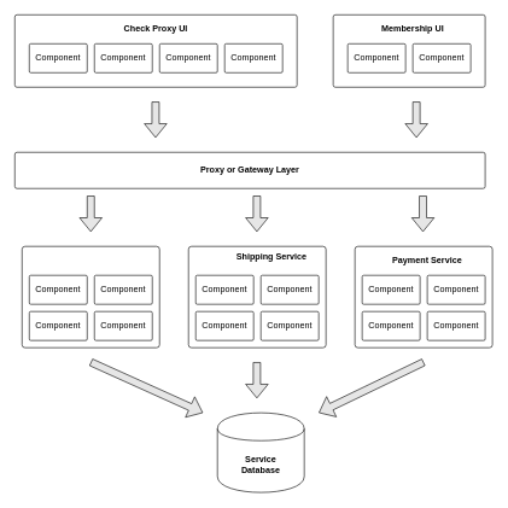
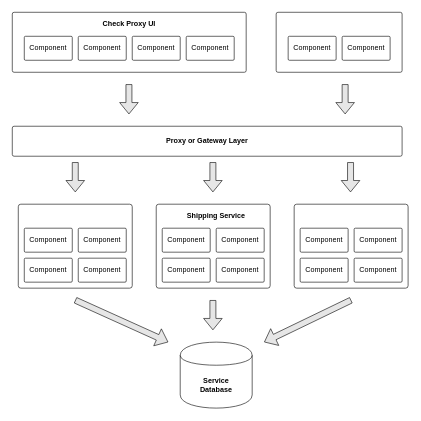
  <mxCell id="0" />
  <mxCell id="1" parent="0" />
  <mxCell id="2" value="Proxy or Gateway Layer" style="rounded=1;whiteSpace=wrap;html=1;fillColor=none;arcSize=6;fontStyle=1" vertex="1" parent="1"><mxGeometry x="20" y="210" width="650" height="50" as="geometry" /></mxCell>
  <mxCell id="3" style="edgeStyle=orthogonalEdgeStyle;rounded=0;orthogonalLoop=1;jettySize=auto;html=1;exitX=0.5;exitY=1;exitDx=0;exitDy=0;" edge="1" parent="1" source="2" target="2"><mxGeometry relative="1" as="geometry" /></mxCell>
  <mxCell id="4" value="" style="shape=flexArrow;endArrow=classic;html=1;labelBackgroundColor=none;strokeWidth=1;fillColor=#E6E6E6;" edge="1" parent="1"><mxGeometry width="50" height="50" relative="1" as="geometry"><mxPoint x="125" y="270" as="sourcePoint" /><mxPoint x="125" y="320" as="targetPoint" /></mxGeometry></mxCell>
  <mxCell id="5" value="" style="shape=flexArrow;endArrow=classic;html=1;labelBackgroundColor=none;strokeWidth=1;fillColor=#E6E6E6;" edge="1" parent="1"><mxGeometry width="50" height="50" relative="1" as="geometry"><mxPoint x="354.5" y="270" as="sourcePoint" /><mxPoint x="354.5" y="320" as="targetPoint" /></mxGeometry></mxCell>
  <mxCell id="6" value="" style="shape=flexArrow;endArrow=classic;html=1;labelBackgroundColor=none;strokeWidth=1;fillColor=#E6E6E6;" edge="1" parent="1"><mxGeometry width="50" height="50" relative="1" as="geometry"><mxPoint x="584" y="270" as="sourcePoint" /><mxPoint x="584" y="320" as="targetPoint" /></mxGeometry></mxCell>
  <mxCell id="7" value="" style="group" vertex="1" connectable="0" parent="1"><mxGeometry x="30" y="340" width="650" height="140" as="geometry" /></mxCell>
  <mxCell id="8" value="" style="group" vertex="1" connectable="0" parent="7"><mxGeometry width="190" height="140" as="geometry" /></mxCell>
  <mxCell id="9" value="" style="rounded=1;whiteSpace=wrap;html=1;fillColor=none;arcSize=3;" vertex="1" parent="8"><mxGeometry width="190" height="140" as="geometry" /></mxCell>
  <mxCell id="10" value="Component" style="rounded=1;whiteSpace=wrap;html=1;fillColor=none;arcSize=5;" vertex="1" parent="8"><mxGeometry x="10" y="40" width="80" height="40" as="geometry" /></mxCell>
  <mxCell id="11" value="Component" style="rounded=1;whiteSpace=wrap;html=1;fillColor=none;arcSize=5;" vertex="1" parent="8"><mxGeometry x="100" y="40" width="80" height="40" as="geometry" /></mxCell>
  <mxCell id="12" value="Component" style="rounded=1;whiteSpace=wrap;html=1;fillColor=none;arcSize=5;" vertex="1" parent="8"><mxGeometry x="10" y="90" width="80" height="40" as="geometry" /></mxCell>
  <mxCell id="13" value="Component" style="rounded=1;whiteSpace=wrap;html=1;fillColor=none;arcSize=5;" vertex="1" parent="8"><mxGeometry x="100" y="90" width="80" height="40" as="geometry" /></mxCell>
  <mxCell id="14" value="" style="group" vertex="1" connectable="0" parent="7"><mxGeometry x="230" width="190" height="140" as="geometry" /></mxCell>
  <mxCell id="15" value="" style="rounded=1;whiteSpace=wrap;html=1;fillColor=none;arcSize=3;" vertex="1" parent="14"><mxGeometry width="190" height="140" as="geometry" /></mxCell>
  <mxCell id="16" value="Component" style="rounded=1;whiteSpace=wrap;html=1;fillColor=none;arcSize=5;" vertex="1" parent="14"><mxGeometry x="10" y="40" width="80" height="40" as="geometry" /></mxCell>
  <mxCell id="17" value="Component" style="rounded=1;whiteSpace=wrap;html=1;fillColor=none;arcSize=5;" vertex="1" parent="14"><mxGeometry x="100" y="40" width="80" height="40" as="geometry" /></mxCell>
  <mxCell id="18" value="Component" style="rounded=1;whiteSpace=wrap;html=1;fillColor=none;arcSize=5;" vertex="1" parent="14"><mxGeometry x="10" y="90" width="80" height="40" as="geometry" /></mxCell>
  <mxCell id="19" value="Component" style="rounded=1;whiteSpace=wrap;html=1;fillColor=none;arcSize=5;" vertex="1" parent="14"><mxGeometry x="100" y="90" width="80" height="40" as="geometry" /></mxCell>
- <mxCell id="20" value="Shipping Service" style="text;html=1;strokeColor=none;fillColor=none;align=center;verticalAlign=middle;whiteSpace=wrap;rounded=0;fontStyle=1" vertex="1" parent="14"><mxGeometry x="55" y="5" width="120" height="20" as="geometry" /></mxCell>
+ <mxCell id="20" value="Shipping Service" style="text;html=1;strokeColor=none;fillColor=none;align=center;verticalAlign=middle;whiteSpace=wrap;rounded=0;fontStyle=1" vertex="1" parent="14"><mxGeometry x="40" y="10" width="120" height="20" as="geometry" /></mxCell>
  <mxCell id="21" value="" style="group" vertex="1" connectable="0" parent="7"><mxGeometry x="460" width="190" height="140" as="geometry" /></mxCell>
  <mxCell id="22" value="" style="rounded=1;whiteSpace=wrap;html=1;fillColor=none;arcSize=3;" vertex="1" parent="21"><mxGeometry width="190" height="140" as="geometry" /></mxCell>
  <mxCell id="23" value="Component" style="rounded=1;whiteSpace=wrap;html=1;fillColor=none;arcSize=5;" vertex="1" parent="21"><mxGeometry x="10" y="40" width="80" height="40" as="geometry" /></mxCell>
  <mxCell id="24" value="Component" style="rounded=1;whiteSpace=wrap;html=1;fillColor=none;arcSize=5;" vertex="1" parent="21"><mxGeometry x="100" y="40" width="80" height="40" as="geometry" /></mxCell>
  <mxCell id="25" value="Component" style="rounded=1;whiteSpace=wrap;html=1;fillColor=none;arcSize=5;" vertex="1" parent="21"><mxGeometry x="10" y="90" width="80" height="40" as="geometry" /></mxCell>
  <mxCell id="26" value="Component" style="rounded=1;whiteSpace=wrap;html=1;fillColor=none;arcSize=5;" vertex="1" parent="21"><mxGeometry x="100" y="90" width="80" height="40" as="geometry" /></mxCell>
- <mxCell id="27" value="Payment Service" style="text;html=1;strokeColor=none;fillColor=none;align=center;verticalAlign=middle;whiteSpace=wrap;rounded=0;fontStyle=1" vertex="1" parent="21"><mxGeometry x="40" y="10" width="120" height="20" as="geometry" /></mxCell>
  <mxCell id="28" value="" style="group" vertex="1" connectable="0" parent="1"><mxGeometry x="460" y="20" width="210" height="100" as="geometry" /></mxCell>
  <mxCell id="29" value="" style="rounded=1;whiteSpace=wrap;html=1;fillColor=none;arcSize=3;" vertex="1" parent="28"><mxGeometry width="210" height="100" as="geometry" /></mxCell>
  <mxCell id="30" value="Component" style="rounded=1;whiteSpace=wrap;html=1;fillColor=none;arcSize=5;" vertex="1" parent="28"><mxGeometry x="20" y="40" width="80" height="40" as="geometry" /></mxCell>
  <mxCell id="31" value="Component" style="rounded=1;whiteSpace=wrap;html=1;fillColor=none;arcSize=5;" vertex="1" parent="28"><mxGeometry x="110" y="40" width="80" height="40" as="geometry" /></mxCell>
- <mxCell id="32" value="Membership UI" style="text;html=1;strokeColor=none;fillColor=none;align=center;verticalAlign=middle;whiteSpace=wrap;rounded=0;fontStyle=1" vertex="1" parent="28"><mxGeometry x="50" y="10" width="120" height="20" as="geometry" /></mxCell>
  <mxCell id="33" value="" style="group" vertex="1" connectable="0" parent="1"><mxGeometry x="20" y="20" width="390" height="100" as="geometry" /></mxCell>
  <mxCell id="34" value="" style="rounded=1;whiteSpace=wrap;html=1;fillColor=none;arcSize=3;" vertex="1" parent="33"><mxGeometry width="390" height="100" as="geometry" /></mxCell>
  <mxCell id="35" value="Component" style="rounded=1;whiteSpace=wrap;html=1;fillColor=none;arcSize=5;" vertex="1" parent="33"><mxGeometry x="20" y="40" width="80" height="40" as="geometry" /></mxCell>
  <mxCell id="36" value="Component" style="rounded=1;whiteSpace=wrap;html=1;fillColor=none;arcSize=5;" vertex="1" parent="33"><mxGeometry x="110" y="40" width="80" height="40" as="geometry" /></mxCell>
  <mxCell id="37" value="Component" style="rounded=1;whiteSpace=wrap;html=1;fillColor=none;arcSize=5;" vertex="1" parent="33"><mxGeometry x="200" y="40" width="80" height="40" as="geometry" /></mxCell>
  <mxCell id="38" value="Component" style="rounded=1;whiteSpace=wrap;html=1;fillColor=none;arcSize=5;" vertex="1" parent="33"><mxGeometry x="290" y="40" width="80" height="40" as="geometry" /></mxCell>
  <mxCell id="39" value="Check Proxy UI" style="text;html=1;strokeColor=none;fillColor=none;align=center;verticalAlign=middle;whiteSpace=wrap;rounded=0;fontStyle=1" vertex="1" parent="33"><mxGeometry x="20" y="10" width="350" height="20" as="geometry" /></mxCell>
  <mxCell id="40" value="" style="shape=flexArrow;endArrow=classic;html=1;labelBackgroundColor=none;strokeWidth=1;fillColor=#E6E6E6;" edge="1" parent="1"><mxGeometry width="50" height="50" relative="1" as="geometry"><mxPoint x="214.5" y="140" as="sourcePoint" /><mxPoint x="214.5" y="190" as="targetPoint" /></mxGeometry></mxCell>
  <mxCell id="41" value="" style="shape=flexArrow;endArrow=classic;html=1;labelBackgroundColor=none;strokeWidth=1;fillColor=#E6E6E6;" edge="1" parent="1"><mxGeometry width="50" height="50" relative="1" as="geometry"><mxPoint x="575" y="140" as="sourcePoint" /><mxPoint x="575" y="190" as="targetPoint" /></mxGeometry></mxCell>
  <mxCell id="42" value="Service&lt;br&gt;Database" style="shape=cylinder;whiteSpace=wrap;html=1;boundedLbl=1;backgroundOutline=1;fillColor=none;fontStyle=1" vertex="1" parent="1"><mxGeometry x="300" y="570" width="120" height="110" as="geometry" /></mxCell>
  <mxCell id="43" value="" style="shape=flexArrow;endArrow=classic;html=1;labelBackgroundColor=none;strokeWidth=1;fillColor=#E6E6E6;" edge="1" parent="1"><mxGeometry width="50" height="50" relative="1" as="geometry"><mxPoint x="125" y="500" as="sourcePoint" /><mxPoint x="280" y="570" as="targetPoint" /></mxGeometry></mxCell>
  <mxCell id="44" value="" style="shape=flexArrow;endArrow=classic;html=1;labelBackgroundColor=none;strokeWidth=1;fillColor=#E6E6E6;" edge="1" parent="1"><mxGeometry width="50" height="50" relative="1" as="geometry"><mxPoint x="354.5" y="500" as="sourcePoint" /><mxPoint x="354.5" y="550" as="targetPoint" /></mxGeometry></mxCell>
  <mxCell id="45" value="" style="shape=flexArrow;endArrow=classic;html=1;labelBackgroundColor=none;strokeWidth=1;fillColor=#E6E6E6;" edge="1" parent="1"><mxGeometry width="50" height="50" relative="1" as="geometry"><mxPoint x="585" y="500" as="sourcePoint" /><mxPoint x="440" y="570" as="targetPoint" /></mxGeometry></mxCell>
